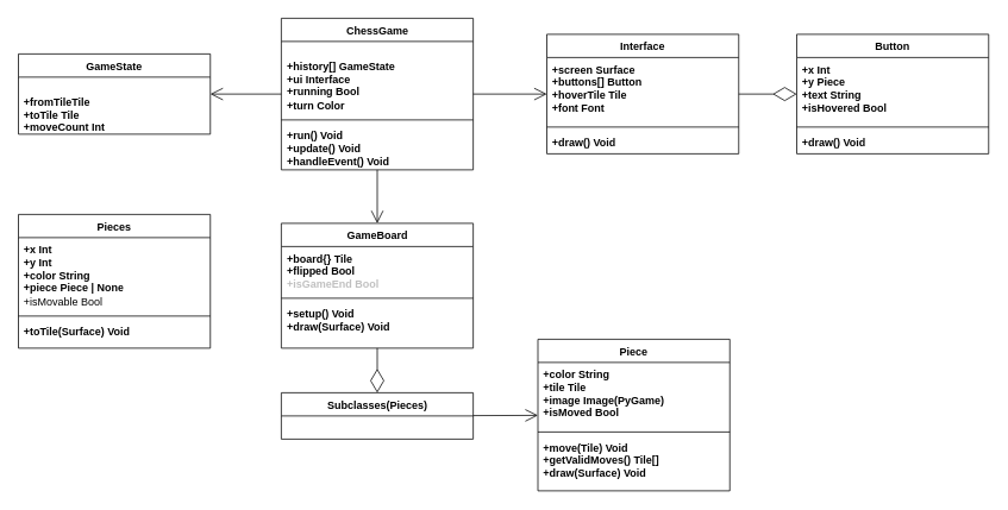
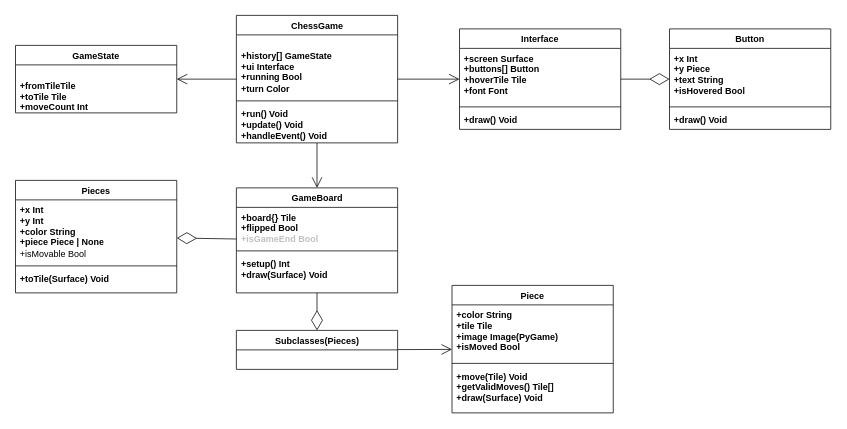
  <mxCell id="0" />
  <mxCell id="1" parent="0" />
+ <mxCell id="2" value="" style="endArrow=diamondThin;endFill=0;endSize=24;html=1;" parent="1" source="15" target="7" edge="1"><mxGeometry width="160" relative="1" as="geometry"><mxPoint x="322" y="411" as="sourcePoint" /><mxPoint x="262" y="321" as="targetPoint" /></mxGeometry></mxCell>
  <mxCell id="3" value="ChessGame" style="swimlane;fontStyle=1;align=center;verticalAlign=top;childLayout=stackLayout;horizontal=1;startSize=26;horizontalStack=0;resizeParent=1;resizeParentMax=0;resizeLast=0;collapsible=1;marginBottom=0;whiteSpace=wrap;html=1;" parent="1" vertex="1"><mxGeometry x="314.5" y="20" width="215" height="170" as="geometry" /></mxCell>
  <mxCell id="4" value="&lt;span style=&quot;color: rgb(255, 255, 255);&quot;&gt;&lt;b&gt;+board Board{}&lt;/b&gt;&lt;/span&gt;&lt;div&gt;&lt;b&gt;+history[] GameState&amp;nbsp;&lt;br&gt;&lt;/b&gt;&lt;div&gt;&lt;b style=&quot;background-color: transparent;&quot;&gt;+ui Interface&lt;/b&gt;&lt;/div&gt;&lt;div&gt;&lt;b style=&quot;background-color: transparent;&quot;&gt;+running Bool&lt;/b&gt;&lt;/div&gt;&lt;div&gt;&lt;b&gt;+turn Color&lt;/b&gt;&lt;/div&gt;&lt;/div&gt;" style="text;strokeColor=none;fillColor=none;align=left;verticalAlign=top;spacingLeft=4;spacingRight=4;overflow=hidden;rotatable=0;points=[[0,0.5],[1,0.5]];portConstraint=eastwest;whiteSpace=wrap;html=1;" parent="3" vertex="1"><mxGeometry y="26" width="215" height="84" as="geometry" /></mxCell>
  <mxCell id="5" value="" style="line;strokeWidth=1;fillColor=none;align=left;verticalAlign=middle;spacingTop=-1;spacingLeft=3;spacingRight=3;rotatable=0;labelPosition=right;points=[];portConstraint=eastwest;strokeColor=inherit;" parent="3" vertex="1"><mxGeometry y="110" width="215" height="8" as="geometry" /></mxCell>
  <mxCell id="6" value="&lt;b&gt;+run() Void&lt;/b&gt;&lt;div&gt;&lt;b&gt;+update() Void&lt;/b&gt;&lt;/div&gt;&lt;div&gt;&lt;b&gt;+handleEvent() Void&lt;/b&gt;&lt;/div&gt;" style="text;strokeColor=none;fillColor=none;align=left;verticalAlign=top;spacingLeft=4;spacingRight=4;overflow=hidden;rotatable=0;points=[[0,0.5],[1,0.5]];portConstraint=eastwest;whiteSpace=wrap;html=1;" parent="3" vertex="1"><mxGeometry y="118" width="215" height="52" as="geometry" /></mxCell>
  <mxCell id="7" value="Pieces" style="swimlane;fontStyle=1;align=center;verticalAlign=top;childLayout=stackLayout;horizontal=1;startSize=26;horizontalStack=0;resizeParent=1;resizeParentMax=0;resizeLast=0;collapsible=1;marginBottom=0;whiteSpace=wrap;html=1;" parent="1" vertex="1"><mxGeometry x="20" y="240" width="215" height="150" as="geometry" /></mxCell>
  <mxCell id="8" value="&lt;div&gt;&lt;b style=&quot;background-color: transparent;&quot;&gt;+x Int&lt;/b&gt;&lt;/div&gt;&lt;div&gt;&lt;b&gt;+y Int&amp;nbsp;&lt;/b&gt;&lt;/div&gt;&lt;b&gt;+color String&lt;/b&gt;&lt;div&gt;&lt;b&gt;+piece Piece | None&lt;/b&gt;&lt;/div&gt;&lt;div&gt;+isMovable Bool&lt;/div&gt;" style="text;strokeColor=none;fillColor=none;align=left;verticalAlign=top;spacingLeft=4;spacingRight=4;overflow=hidden;rotatable=0;points=[[0,0.5],[1,0.5]];portConstraint=eastwest;whiteSpace=wrap;html=1;" parent="7" vertex="1"><mxGeometry y="26" width="215" height="84" as="geometry" /></mxCell>
  <mxCell id="9" value="" style="line;strokeWidth=1;fillColor=none;align=left;verticalAlign=middle;spacingTop=-1;spacingLeft=3;spacingRight=3;rotatable=0;labelPosition=right;points=[];portConstraint=eastwest;strokeColor=inherit;" parent="7" vertex="1"><mxGeometry y="110" width="215" height="8" as="geometry" /></mxCell>
  <mxCell id="10" value="&lt;b&gt;+toTile(Surface) Void&lt;/b&gt;" style="text;strokeColor=none;fillColor=none;align=left;verticalAlign=top;spacingLeft=4;spacingRight=4;overflow=hidden;rotatable=0;points=[[0,0.5],[1,0.5]];portConstraint=eastwest;whiteSpace=wrap;html=1;" parent="7" vertex="1"><mxGeometry y="118" width="215" height="32" as="geometry" /></mxCell>
  <mxCell id="11" value="Interface" style="swimlane;fontStyle=1;align=center;verticalAlign=top;childLayout=stackLayout;horizontal=1;startSize=26;horizontalStack=0;resizeParent=1;resizeParentMax=0;resizeLast=0;collapsible=1;marginBottom=0;whiteSpace=wrap;html=1;" parent="1" vertex="1"><mxGeometry x="612" y="38" width="215" height="134" as="geometry" /></mxCell>
  <mxCell id="12" value="&lt;div&gt;&lt;b&gt;+screen Surface&lt;/b&gt;&lt;div&gt;&lt;b&gt;+buttons[] Button&lt;/b&gt;&lt;/div&gt;&lt;/div&gt;&lt;div&gt;&lt;b&gt;+hoverTile Tile&lt;/b&gt;&lt;/div&gt;&lt;div&gt;&lt;b&gt;+font Font&lt;/b&gt;&lt;/div&gt;" style="text;strokeColor=none;fillColor=none;align=left;verticalAlign=top;spacingLeft=4;spacingRight=4;overflow=hidden;rotatable=0;points=[[0,0.5],[1,0.5]];portConstraint=eastwest;whiteSpace=wrap;html=1;" parent="11" vertex="1"><mxGeometry y="26" width="215" height="74" as="geometry" /></mxCell>
  <mxCell id="13" value="" style="line;strokeWidth=1;fillColor=none;align=left;verticalAlign=middle;spacingTop=-1;spacingLeft=3;spacingRight=3;rotatable=0;labelPosition=right;points=[];portConstraint=eastwest;strokeColor=inherit;" parent="11" vertex="1"><mxGeometry y="100" width="215" height="8" as="geometry" /></mxCell>
  <mxCell id="14" value="&lt;b&gt;+draw() Void&lt;/b&gt;" style="text;strokeColor=none;fillColor=none;align=left;verticalAlign=top;spacingLeft=4;spacingRight=4;overflow=hidden;rotatable=0;points=[[0,0.5],[1,0.5]];portConstraint=eastwest;whiteSpace=wrap;html=1;" parent="11" vertex="1"><mxGeometry y="108" width="215" height="26" as="geometry" /></mxCell>
  <mxCell id="15" value="GameBoard" style="swimlane;fontStyle=1;align=center;verticalAlign=top;childLayout=stackLayout;horizontal=1;startSize=26;horizontalStack=0;resizeParent=1;resizeParentMax=0;resizeLast=0;collapsible=1;marginBottom=0;whiteSpace=wrap;html=1;" parent="1" vertex="1"><mxGeometry x="314.5" y="250" width="215" height="140" as="geometry" /></mxCell>
  <mxCell id="16" value="&lt;b&gt;+board{} Tile&lt;/b&gt;&lt;div&gt;&lt;b&gt;+flipped Bool&lt;/b&gt;&lt;/div&gt;&lt;div&gt;&lt;span style=&quot;color: rgb(192, 192, 192);&quot;&gt;&lt;b&gt;+isGameEnd Bool&lt;/b&gt;&lt;/span&gt;&lt;b&gt;&lt;/b&gt;&lt;/div&gt;" style="text;strokeColor=none;fillColor=none;align=left;verticalAlign=top;spacingLeft=4;spacingRight=4;overflow=hidden;rotatable=0;points=[[0,0.5],[1,0.5]];portConstraint=eastwest;whiteSpace=wrap;html=1;" parent="15" vertex="1"><mxGeometry y="26" width="215" height="54" as="geometry" /></mxCell>
  <mxCell id="17" value="" style="line;strokeWidth=1;fillColor=none;align=left;verticalAlign=middle;spacingTop=-1;spacingLeft=3;spacingRight=3;rotatable=0;labelPosition=right;points=[];portConstraint=eastwest;strokeColor=inherit;" parent="15" vertex="1"><mxGeometry y="80" width="215" height="8" as="geometry" /></mxCell>
- <mxCell id="18" value="&lt;b&gt;+setup() Void&lt;/b&gt;&lt;div&gt;&lt;b&gt;+draw(Surface) Void&lt;/b&gt;&lt;/div&gt;" style="text;strokeColor=none;fillColor=none;align=left;verticalAlign=top;spacingLeft=4;spacingRight=4;overflow=hidden;rotatable=0;points=[[0,0.5],[1,0.5]];portConstraint=eastwest;whiteSpace=wrap;html=1;" parent="15" vertex="1"><mxGeometry y="88" width="215" height="52" as="geometry" /></mxCell>
+ <mxCell id="18" value="&lt;b&gt;+setup() Int&lt;/b&gt;&lt;div&gt;&lt;b&gt;+draw(Surface) Void&lt;/b&gt;&lt;/div&gt;" style="text;strokeColor=none;fillColor=none;align=left;verticalAlign=top;spacingLeft=4;spacingRight=4;overflow=hidden;rotatable=0;points=[[0,0.5],[1,0.5]];portConstraint=eastwest;whiteSpace=wrap;html=1;" parent="15" vertex="1"><mxGeometry y="88" width="215" height="52" as="geometry" /></mxCell>
  <mxCell id="19" value="Subclasses(Pieces)" style="swimlane;fontStyle=1;align=center;verticalAlign=top;childLayout=stackLayout;horizontal=1;startSize=26;horizontalStack=0;resizeParent=1;resizeParentMax=0;resizeLast=0;collapsible=1;marginBottom=0;whiteSpace=wrap;html=1;" parent="1" vertex="1"><mxGeometry x="314.5" y="440" width="215" height="52" as="geometry" /></mxCell>
  <mxCell id="20" value="&lt;div&gt;&lt;br&gt;&lt;/div&gt;&lt;div&gt;&lt;br&gt;&lt;/div&gt;" style="text;strokeColor=none;fillColor=none;align=left;verticalAlign=top;spacingLeft=4;spacingRight=4;overflow=hidden;rotatable=0;points=[[0,0.5],[1,0.5]];portConstraint=eastwest;whiteSpace=wrap;html=1;" parent="19" vertex="1"><mxGeometry y="26" width="215" height="26" as="geometry" /></mxCell>
  <mxCell id="21" value="Piece" style="swimlane;fontStyle=1;align=center;verticalAlign=top;childLayout=stackLayout;horizontal=1;startSize=26;horizontalStack=0;resizeParent=1;resizeParentMax=0;resizeLast=0;collapsible=1;marginBottom=0;whiteSpace=wrap;html=1;" parent="1" vertex="1"><mxGeometry x="602" y="380" width="215" height="170" as="geometry" /></mxCell>
  <mxCell id="22" value="&lt;b&gt;+color String&lt;/b&gt;&lt;div&gt;&lt;b&gt;+tile Tile&lt;/b&gt;&lt;/div&gt;&lt;div&gt;&lt;b&gt;+image&lt;/b&gt;&lt;b style=&quot;background-color: transparent;&quot;&gt;&amp;nbsp;Image(PyGame)&lt;/b&gt;&lt;/div&gt;&lt;div&gt;&lt;b&gt;+isMoved Bool&lt;/b&gt;&lt;/div&gt;" style="text;strokeColor=none;fillColor=none;align=left;verticalAlign=top;spacingLeft=4;spacingRight=4;overflow=hidden;rotatable=0;points=[[0,0.5],[1,0.5]];portConstraint=eastwest;whiteSpace=wrap;html=1;" parent="21" vertex="1"><mxGeometry y="26" width="215" height="74" as="geometry" /></mxCell>
  <mxCell id="23" value="" style="line;strokeWidth=1;fillColor=none;align=left;verticalAlign=middle;spacingTop=-1;spacingLeft=3;spacingRight=3;rotatable=0;labelPosition=right;points=[];portConstraint=eastwest;strokeColor=inherit;" parent="21" vertex="1"><mxGeometry y="100" width="215" height="8" as="geometry" /></mxCell>
  <mxCell id="24" value="&lt;b&gt;+move(Tile) Void&lt;/b&gt;&lt;div&gt;&lt;b&gt;+getValidMoves() Tile[]&lt;/b&gt;&lt;/div&gt;&lt;div&gt;&lt;b&gt;+draw(Surface) Void&lt;/b&gt;&lt;/div&gt;" style="text;strokeColor=none;fillColor=none;align=left;verticalAlign=top;spacingLeft=4;spacingRight=4;overflow=hidden;rotatable=0;points=[[0,0.5],[1,0.5]];portConstraint=eastwest;whiteSpace=wrap;html=1;" parent="21" vertex="1"><mxGeometry y="108" width="215" height="62" as="geometry" /></mxCell>
  <mxCell id="25" value="" style="endArrow=open;endFill=1;endSize=12;html=1;" parent="1" source="19" target="21" edge="1"><mxGeometry width="160" relative="1" as="geometry"><mxPoint x="529.5" y="440" as="sourcePoint" /><mxPoint x="502" y="421" as="targetPoint" /></mxGeometry></mxCell>
  <mxCell id="26" value="" style="endArrow=diamondThin;endFill=0;endSize=24;html=1;" parent="1" source="15" target="19" edge="1"><mxGeometry width="160" relative="1" as="geometry"><mxPoint x="622" y="301" as="sourcePoint" /><mxPoint x="502" y="421" as="targetPoint" /></mxGeometry></mxCell>
  <mxCell id="27" value="" style="endArrow=open;endFill=1;endSize=12;html=1;" parent="1" source="3" target="11" edge="1"><mxGeometry width="160" relative="1" as="geometry"><mxPoint x="602" y="214" as="sourcePoint" /><mxPoint x="592" y="-30" as="targetPoint" /></mxGeometry></mxCell>
  <mxCell id="28" value="Button" style="swimlane;fontStyle=1;align=center;verticalAlign=top;childLayout=stackLayout;horizontal=1;startSize=26;horizontalStack=0;resizeParent=1;resizeParentMax=0;resizeLast=0;collapsible=1;marginBottom=0;whiteSpace=wrap;html=1;" parent="1" vertex="1"><mxGeometry x="892" y="38" width="215" height="134" as="geometry" /></mxCell>
  <mxCell id="29" value="&lt;b&gt;+x Int&lt;/b&gt;&lt;div&gt;&lt;b&gt;+y Piece&lt;/b&gt;&lt;/div&gt;&lt;div&gt;&lt;b&gt;+text String&lt;/b&gt;&lt;/div&gt;&lt;div&gt;&lt;b&gt;+isHovered Bool&lt;/b&gt;&lt;/div&gt;" style="text;strokeColor=none;fillColor=none;align=left;verticalAlign=top;spacingLeft=4;spacingRight=4;overflow=hidden;rotatable=0;points=[[0,0.5],[1,0.5]];portConstraint=eastwest;whiteSpace=wrap;html=1;" parent="28" vertex="1"><mxGeometry y="26" width="215" height="74" as="geometry" /></mxCell>
  <mxCell id="30" value="" style="line;strokeWidth=1;fillColor=none;align=left;verticalAlign=middle;spacingTop=-1;spacingLeft=3;spacingRight=3;rotatable=0;labelPosition=right;points=[];portConstraint=eastwest;strokeColor=inherit;" parent="28" vertex="1"><mxGeometry y="100" width="215" height="8" as="geometry" /></mxCell>
  <mxCell id="31" value="&lt;b&gt;+draw() Void&lt;/b&gt;" style="text;strokeColor=none;fillColor=none;align=left;verticalAlign=top;spacingLeft=4;spacingRight=4;overflow=hidden;rotatable=0;points=[[0,0.5],[1,0.5]];portConstraint=eastwest;whiteSpace=wrap;html=1;" parent="28" vertex="1"><mxGeometry y="108" width="215" height="26" as="geometry" /></mxCell>
  <mxCell id="32" value="" style="endArrow=diamondThin;endFill=0;endSize=24;html=1;" parent="1" source="11" target="28" edge="1"><mxGeometry width="160" relative="1" as="geometry"><mxPoint x="433" y="191" as="sourcePoint" /><mxPoint x="433" y="239" as="targetPoint" /></mxGeometry></mxCell>
  <mxCell id="33" value="GameState" style="swimlane;fontStyle=1;align=center;verticalAlign=top;childLayout=stackLayout;horizontal=1;startSize=26;horizontalStack=0;resizeParent=1;resizeParentMax=0;resizeLast=0;collapsible=1;marginBottom=0;whiteSpace=wrap;html=1;" parent="1" vertex="1"><mxGeometry x="20" y="60" width="215" height="90" as="geometry" /></mxCell>
  <mxCell id="34" value="&lt;span style=&quot;color: rgb(255, 255, 255);&quot;&gt;&lt;b&gt;+board Board{}&lt;/b&gt;&lt;/span&gt;&lt;div&gt;&lt;b&gt;+fromTileTile&lt;br&gt;+toTile Tile&lt;/b&gt;&lt;/div&gt;&lt;div&gt;&lt;b&gt;+moveCount Int&lt;/b&gt;&lt;/div&gt;" style="text;strokeColor=none;fillColor=none;align=left;verticalAlign=top;spacingLeft=4;spacingRight=4;overflow=hidden;rotatable=0;points=[[0,0.5],[1,0.5]];portConstraint=eastwest;whiteSpace=wrap;html=1;" parent="33" vertex="1"><mxGeometry y="26" width="215" height="64" as="geometry" /></mxCell>
  <mxCell id="35" value="" style="endArrow=open;endFill=1;endSize=12;html=1;entryX=0.5;entryY=0;entryDx=0;entryDy=0;" parent="1" source="3" target="15" edge="1"><mxGeometry width="160" relative="1" as="geometry"><mxPoint x="342" y="240" as="sourcePoint" /><mxPoint x="502" y="240" as="targetPoint" /></mxGeometry></mxCell>
  <mxCell id="36" value="" style="endArrow=open;endFill=1;endSize=12;html=1;" parent="1" source="3" target="33" edge="1"><mxGeometry width="160" relative="1" as="geometry"><mxPoint x="242" y="240" as="sourcePoint" /><mxPoint x="402" y="240" as="targetPoint" /></mxGeometry></mxCell>
